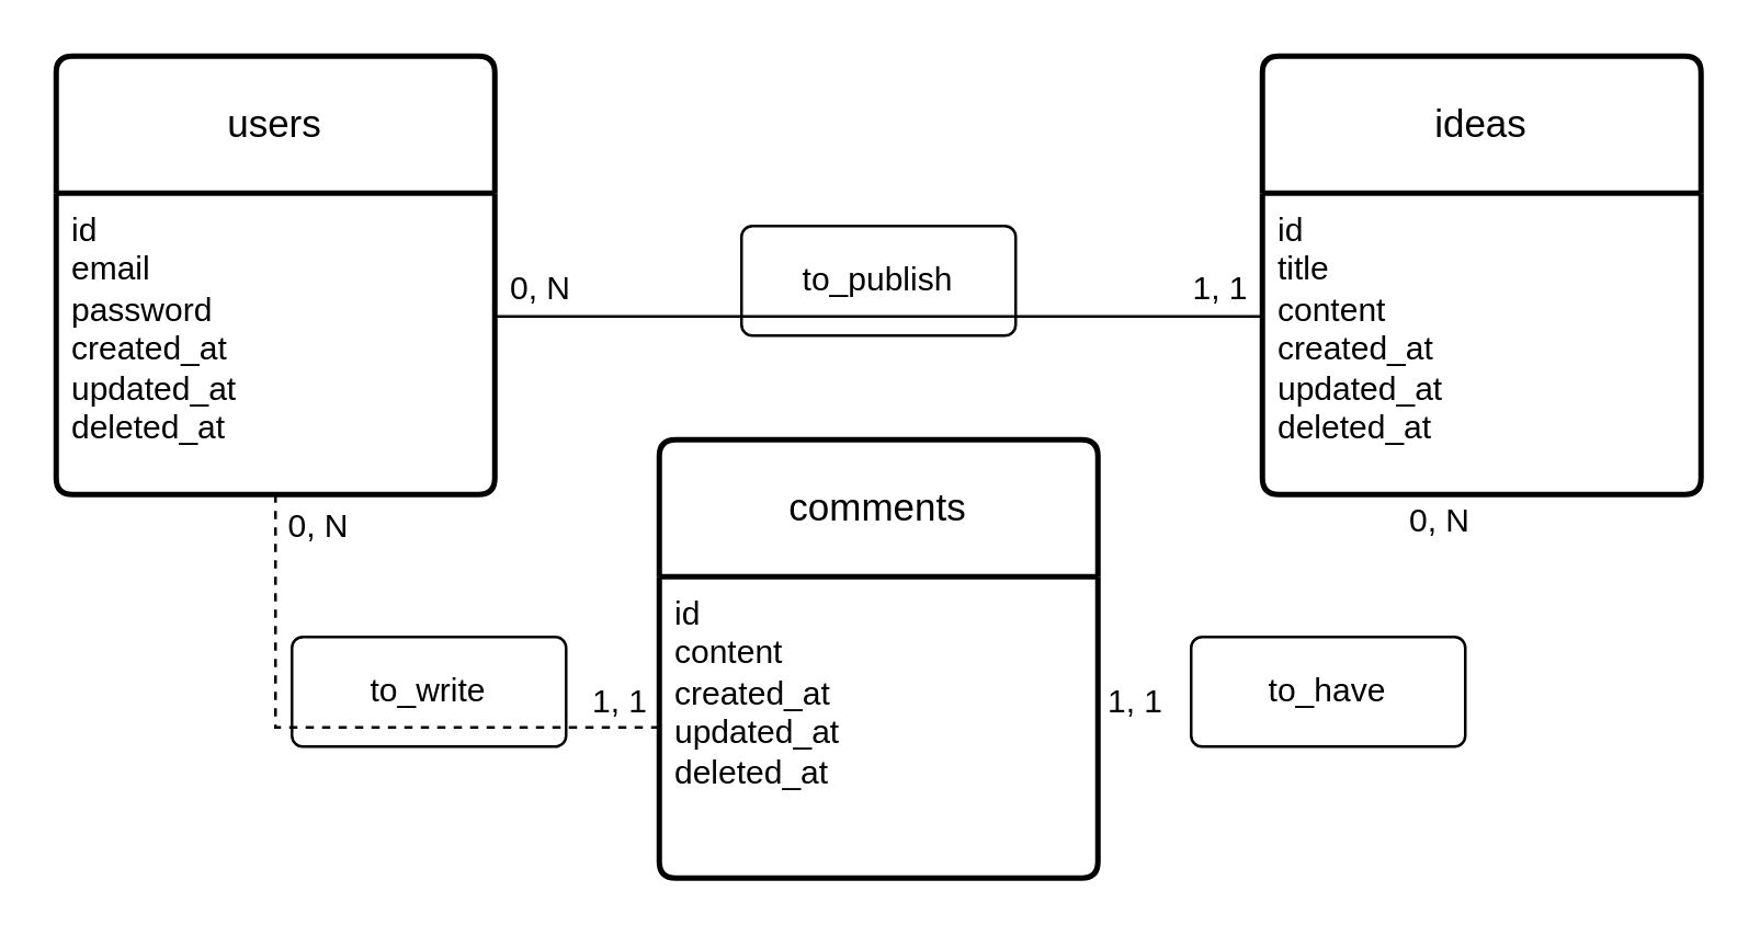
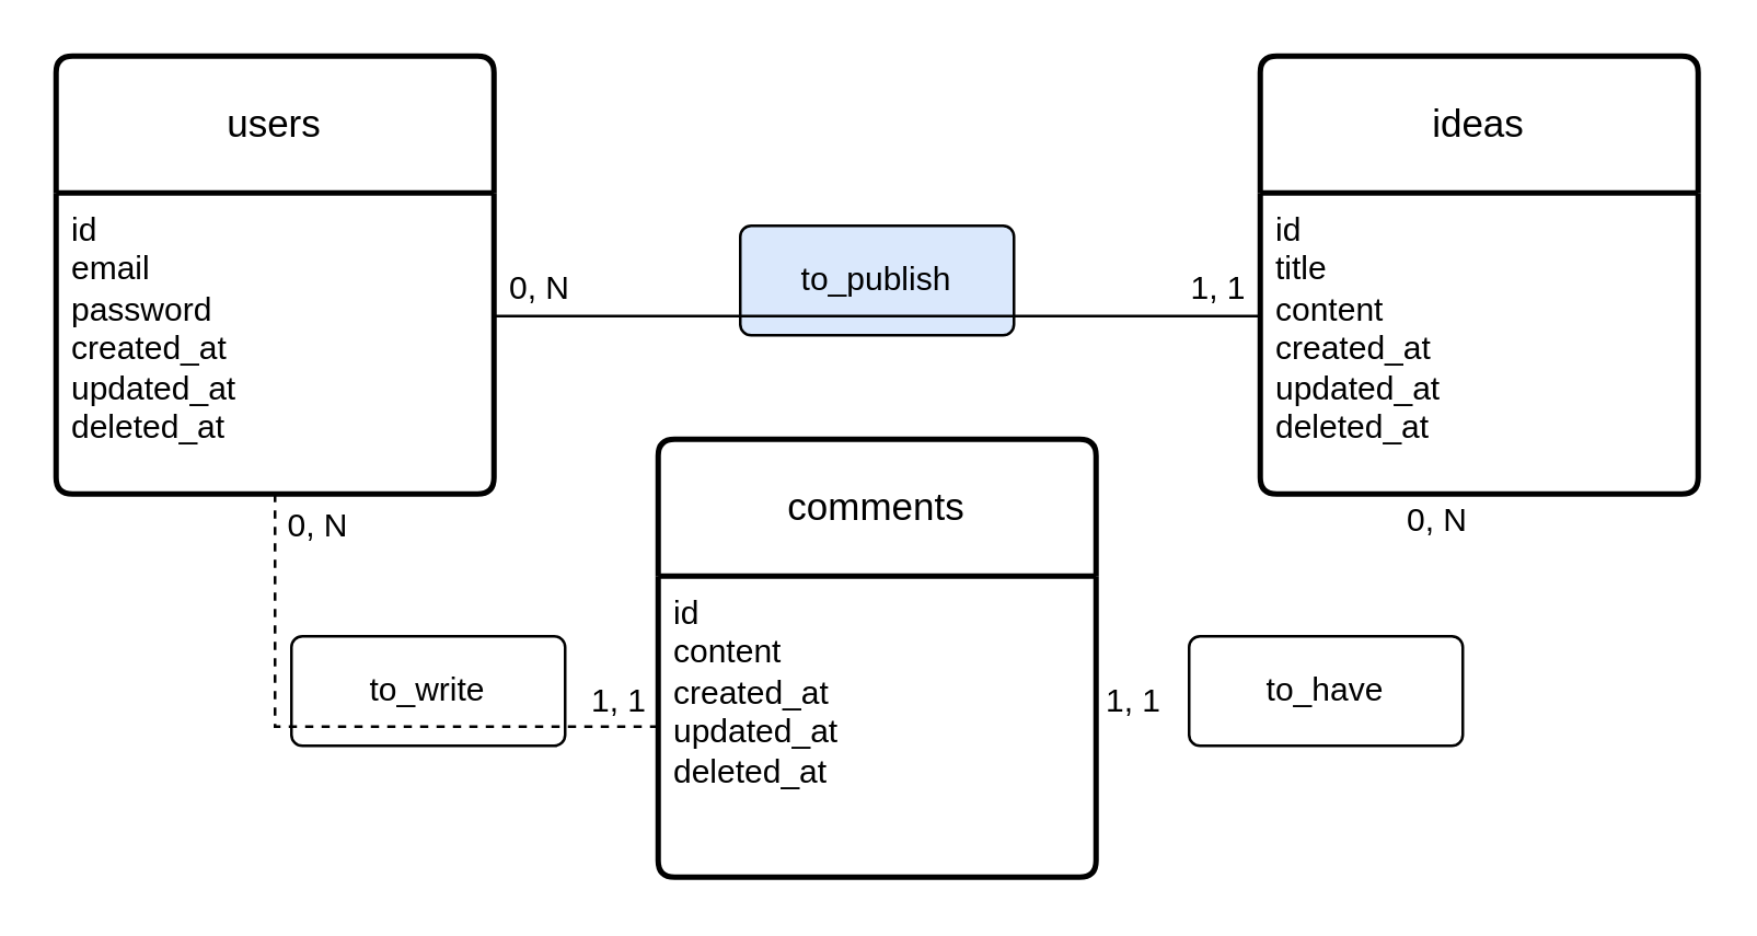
  <mxCell id="0" />
  <mxCell id="1" parent="0" />
  <mxCell id="2" value="to_have" style="rounded=1;arcSize=10;whiteSpace=wrap;html=1;align=center;" vertex="1" parent="1"><mxGeometry x="434" y="232" width="100" height="40" as="geometry" /></mxCell>
  <mxCell id="3" value="to_write" style="rounded=1;arcSize=10;whiteSpace=wrap;html=1;align=center;" vertex="1" parent="1"><mxGeometry x="106" y="232" width="100" height="40" as="geometry" /></mxCell>
  <mxCell id="4" value="users" style="swimlane;childLayout=stackLayout;horizontal=1;startSize=50;horizontalStack=0;rounded=1;fontSize=14;fontStyle=0;strokeWidth=2;resizeParent=0;resizeLast=1;shadow=0;dashed=0;align=center;arcSize=4;whiteSpace=wrap;html=1;" vertex="1" parent="1"><mxGeometry x="20" y="20" width="160" height="160" as="geometry" /></mxCell>
  <mxCell id="5" value="id&lt;div&gt;email&lt;/div&gt;&lt;div&gt;password&lt;/div&gt;&lt;div&gt;created_at&lt;/div&gt;&lt;div&gt;updated_at&lt;/div&gt;&lt;div&gt;deleted_at&lt;/div&gt;" style="align=left;strokeColor=none;fillColor=none;spacingLeft=4;fontSize=12;verticalAlign=top;resizable=0;rotatable=0;part=1;html=1;" vertex="1" parent="4"><mxGeometry y="50" width="160" height="110" as="geometry" /></mxCell>
  <mxCell id="6" value="ideas" style="swimlane;childLayout=stackLayout;horizontal=1;startSize=50;horizontalStack=0;rounded=1;fontSize=14;fontStyle=0;strokeWidth=2;resizeParent=0;resizeLast=1;shadow=0;dashed=0;align=center;arcSize=4;whiteSpace=wrap;html=1;" vertex="1" parent="1"><mxGeometry x="460" y="20" width="160" height="160" as="geometry" /></mxCell>
  <mxCell id="7" value="id&lt;div&gt;&lt;span style=&quot;background-color: initial;&quot;&gt;title&lt;/span&gt;&lt;br&gt;&lt;/div&gt;&lt;div&gt;&lt;span style=&quot;background-color: initial;&quot;&gt;content&lt;/span&gt;&lt;/div&gt;&lt;div&gt;created_at&lt;/div&gt;&lt;div&gt;updated_at&lt;/div&gt;&lt;div&gt;deleted_at&lt;/div&gt;" style="align=left;strokeColor=none;fillColor=none;spacingLeft=4;fontSize=12;verticalAlign=top;resizable=0;rotatable=0;part=1;html=1;" vertex="1" parent="6"><mxGeometry y="50" width="160" height="110" as="geometry" /></mxCell>
  <mxCell id="8" value="comments" style="swimlane;childLayout=stackLayout;horizontal=1;startSize=50;horizontalStack=0;rounded=1;fontSize=14;fontStyle=0;strokeWidth=2;resizeParent=0;resizeLast=1;shadow=0;dashed=0;align=center;arcSize=4;whiteSpace=wrap;html=1;" vertex="1" parent="1"><mxGeometry x="240" y="160" width="160" height="160" as="geometry" /></mxCell>
  <mxCell id="9" value="id&lt;div&gt;&lt;span style=&quot;background-color: initial;&quot;&gt;content&lt;/span&gt;&lt;br&gt;&lt;/div&gt;&lt;div&gt;created_at&lt;/div&gt;&lt;div&gt;updated_at&lt;/div&gt;&lt;div&gt;deleted_at&lt;/div&gt;" style="align=left;strokeColor=none;fillColor=none;spacingLeft=4;fontSize=12;verticalAlign=top;resizable=0;rotatable=0;part=1;html=1;" vertex="1" parent="8"><mxGeometry y="50" width="160" height="110" as="geometry" /></mxCell>
- <mxCell id="10" value="to_publish" style="rounded=1;arcSize=10;whiteSpace=wrap;html=1;align=center;" vertex="1" parent="1"><mxGeometry x="270" y="82" width="100" height="40" as="geometry" /></mxCell>
+ <mxCell id="10" value="to_publish" style="rounded=1;arcSize=10;whiteSpace=wrap;html=1;align=center;fillColor=#dae8fc;" vertex="1" parent="1"><mxGeometry x="270" y="82" width="100" height="40" as="geometry" /></mxCell>
  <mxCell id="11" value="" style="line;strokeWidth=1;rotatable=0;dashed=0;labelPosition=right;align=left;verticalAlign=middle;spacingTop=0;spacingLeft=6;points=[];portConstraint=eastwest;" vertex="1" parent="1"><mxGeometry x="180" y="110" width="280" height="10" as="geometry" /></mxCell>
  <mxCell id="12" style="edgeStyle=orthogonalEdgeStyle;rounded=0;orthogonalLoop=1;jettySize=auto;html=1;exitX=0.5;exitY=1;exitDx=0;exitDy=0;entryX=0;entryY=0.5;entryDx=0;entryDy=0;endArrow=none;endFill=0;dashed=1;" edge="1" parent="1" source="5" target="9"><mxGeometry relative="1" as="geometry" /></mxCell>
  <mxCell id="13" value="0, N" style="text;html=1;align=center;verticalAlign=middle;whiteSpace=wrap;rounded=0;" vertex="1" parent="1"><mxGeometry x="167" y="90" width="60" height="30" as="geometry" /></mxCell>
  <mxCell id="14" value="1, 1" style="text;html=1;align=center;verticalAlign=middle;whiteSpace=wrap;rounded=0;" vertex="1" parent="1"><mxGeometry x="415" y="90" width="60" height="30" as="geometry" /></mxCell>
  <mxCell id="15" value="0, N" style="text;html=1;align=center;verticalAlign=middle;whiteSpace=wrap;rounded=0;" vertex="1" parent="1"><mxGeometry x="86" y="177" width="60" height="30" as="geometry" /></mxCell>
  <mxCell id="16" value="1, 1" style="text;html=1;align=center;verticalAlign=middle;whiteSpace=wrap;rounded=0;" vertex="1" parent="1"><mxGeometry x="196" y="241" width="60" height="30" as="geometry" /></mxCell>
  <mxCell id="17" value="1, 1" style="text;html=1;align=center;verticalAlign=middle;whiteSpace=wrap;rounded=0;" vertex="1" parent="1"><mxGeometry x="384" y="241" width="60" height="30" as="geometry" /></mxCell>
  <mxCell id="18" value="0, N" style="text;html=1;align=center;verticalAlign=middle;whiteSpace=wrap;rounded=0;" vertex="1" parent="1"><mxGeometry x="495" y="175" width="60" height="30" as="geometry" /></mxCell>
